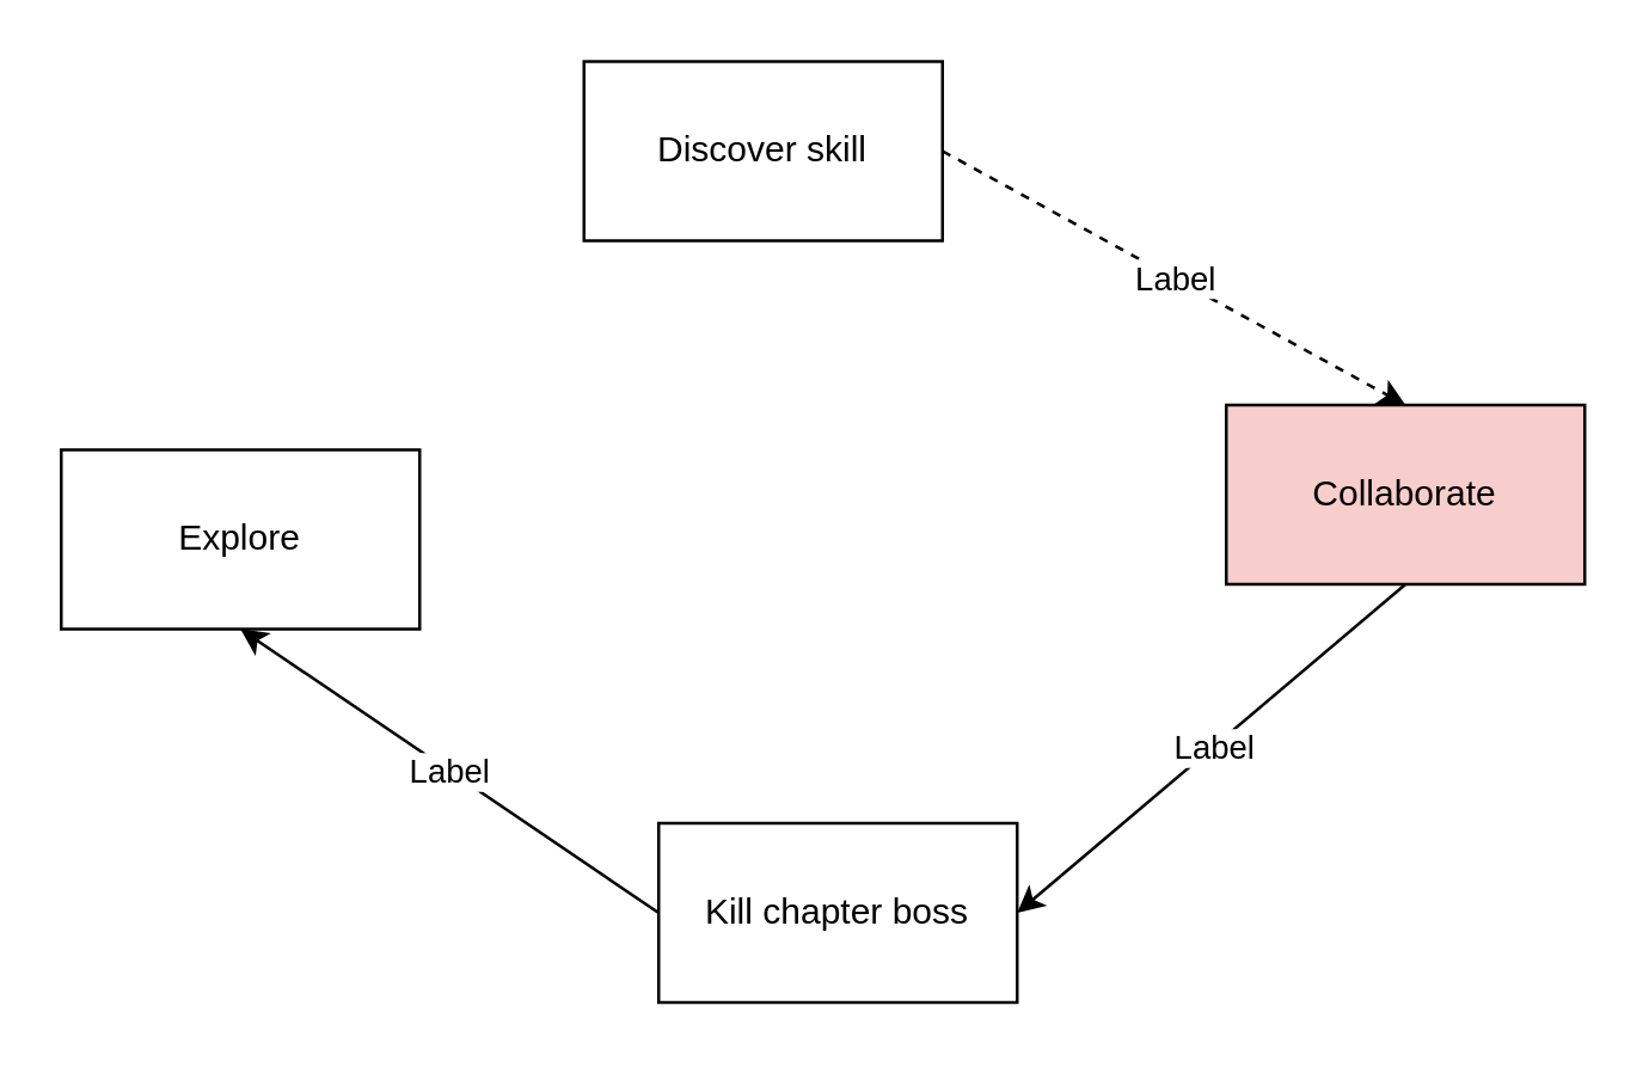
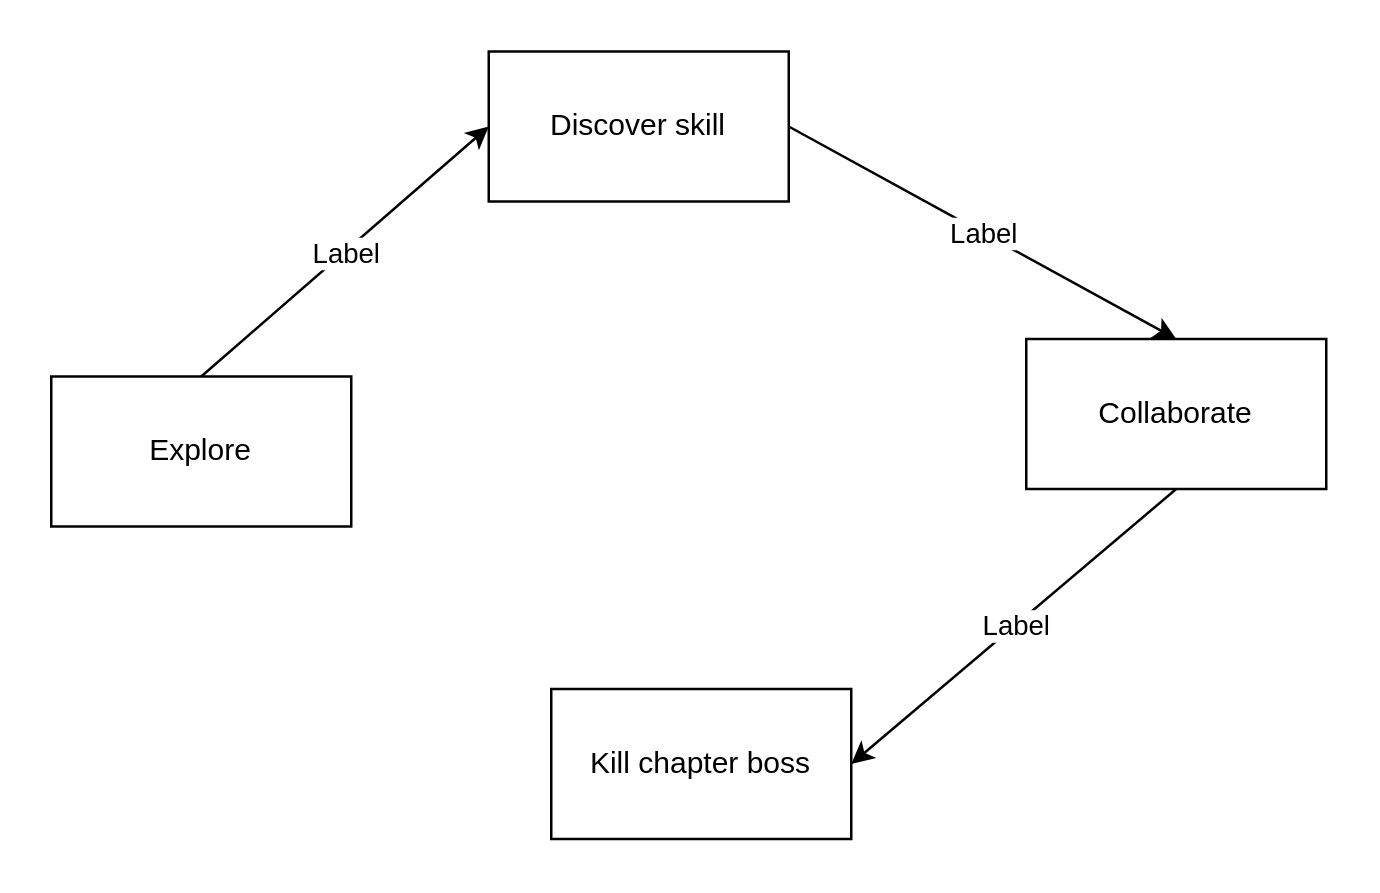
  <mxCell id="0" />
  <mxCell id="1" parent="0" />
  <mxCell id="2" value="Explore" style="rounded=0;whiteSpace=wrap;html=1;" parent="1" vertex="1"><mxGeometry x="20" y="150" width="120" height="60" as="geometry" /></mxCell>
  <mxCell id="3" value="Discover skill" style="rounded=0;whiteSpace=wrap;html=1;" parent="1" vertex="1"><mxGeometry x="195" y="20" width="120" height="60" as="geometry" /></mxCell>
- <mxCell id="4" value="Collaborate" style="rounded=0;whiteSpace=wrap;html=1;fillColor=#f8cecc;" parent="1" vertex="1"><mxGeometry x="410" y="135" width="120" height="60" as="geometry" /></mxCell>
+ <mxCell id="4" value="Collaborate" style="rounded=0;whiteSpace=wrap;html=1;" parent="1" vertex="1"><mxGeometry x="410" y="135" width="120" height="60" as="geometry" /></mxCell>
  <mxCell id="5" value="Kill chapter boss" style="rounded=0;whiteSpace=wrap;html=1;" parent="1" vertex="1"><mxGeometry x="220" y="275" width="120" height="60" as="geometry" /></mxCell>
- <mxCell id="8" value="" style="endArrow=classic;html=1;rounded=0;exitX=1;exitY=0.5;exitDx=0;exitDy=0;entryX=0.5;entryY=0;entryDx=0;entryDy=0;dashed=1;" edge="1" parent="1" source="3" target="4"><mxGeometry relative="1" as="geometry"><mxPoint x="290" y="185" as="sourcePoint" /><mxPoint x="390" y="185" as="targetPoint" /></mxGeometry></mxCell>
+ <mxCell id="6" value="" style="endArrow=classic;html=1;rounded=0;entryX=0;entryY=0.5;entryDx=0;entryDy=0;exitX=0.5;exitY=0;exitDx=0;exitDy=0;" edge="1" parent="1" source="2" target="3"><mxGeometry relative="1" as="geometry"><mxPoint x="140" y="94.5" as="sourcePoint" /><mxPoint x="190" y="95" as="targetPoint" /></mxGeometry></mxCell>
+ <mxCell id="7" value="Label" style="edgeLabel;resizable=0;html=1;;align=center;verticalAlign=middle;" connectable="0" vertex="1" parent="6"><mxGeometry relative="1" as="geometry" /></mxCell>
+ <mxCell id="8" value="" style="endArrow=classic;html=1;rounded=0;exitX=1;exitY=0.5;exitDx=0;exitDy=0;entryX=0.5;entryY=0;entryDx=0;entryDy=0;" edge="1" parent="1" source="3" target="4"><mxGeometry relative="1" as="geometry"><mxPoint x="290" y="185" as="sourcePoint" /><mxPoint x="390" y="185" as="targetPoint" /></mxGeometry></mxCell>
  <mxCell id="9" value="Label" style="edgeLabel;resizable=0;html=1;;align=center;verticalAlign=middle;" connectable="0" vertex="1" parent="8"><mxGeometry relative="1" as="geometry" /></mxCell>
  <mxCell id="10" value="" style="endArrow=classic;html=1;rounded=0;exitX=0.5;exitY=1;exitDx=0;exitDy=0;entryX=1;entryY=0.5;entryDx=0;entryDy=0;" edge="1" parent="1" source="4" target="5"><mxGeometry relative="1" as="geometry"><mxPoint x="530" y="164.5" as="sourcePoint" /><mxPoint x="310" y="335" as="targetPoint" /></mxGeometry></mxCell>
  <mxCell id="11" value="Label" style="edgeLabel;resizable=0;html=1;;align=center;verticalAlign=middle;" connectable="0" vertex="1" parent="10"><mxGeometry relative="1" as="geometry" /></mxCell>
- <mxCell id="12" value="" style="endArrow=classic;html=1;rounded=0;exitX=0;exitY=0.5;exitDx=0;exitDy=0;entryX=0.5;entryY=1;entryDx=0;entryDy=0;" edge="1" parent="1" source="5" target="2"><mxGeometry relative="1" as="geometry"><mxPoint x="290" y="185" as="sourcePoint" /><mxPoint x="390" y="185" as="targetPoint" /></mxGeometry></mxCell>
- <mxCell id="13" value="Label" style="edgeLabel;resizable=0;html=1;;align=center;verticalAlign=middle;" connectable="0" vertex="1" parent="12"><mxGeometry relative="1" as="geometry" /></mxCell>
